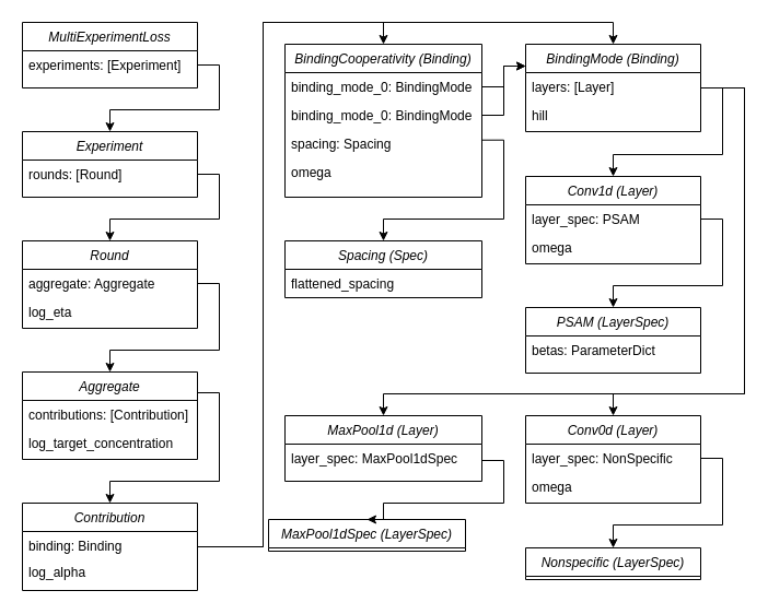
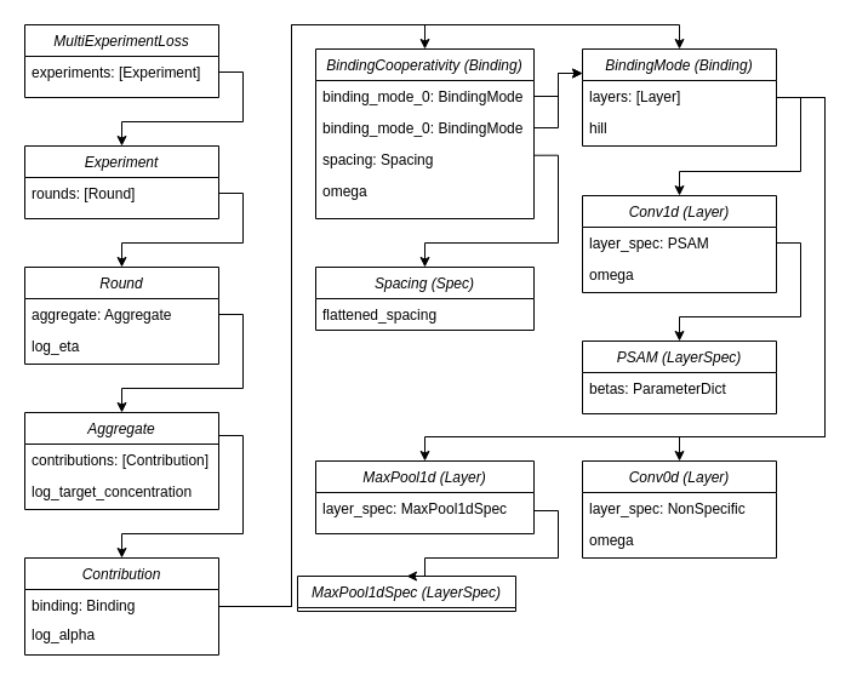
  <mxCell id="0" />
  <mxCell id="1" parent="0" />
  <mxCell id="2" value="MultiExperimentLoss" style="swimlane;fontStyle=2;align=center;verticalAlign=top;childLayout=stackLayout;horizontal=1;startSize=26;horizontalStack=0;resizeParent=1;resizeLast=0;collapsible=1;marginBottom=0;rounded=0;shadow=0;strokeWidth=1;" parent="1" vertex="1"><mxGeometry x="20" y="20" width="160" height="60" as="geometry"><mxRectangle x="230" y="140" width="160" height="26" as="alternateBounds" /></mxGeometry></mxCell>
  <mxCell id="3" value="experiments: [Experiment]" style="text;align=left;verticalAlign=top;spacingLeft=4;spacingRight=4;overflow=hidden;rotatable=0;points=[[0,0.5],[1,0.5]];portConstraint=eastwest;rounded=0;shadow=0;html=0;" parent="2" vertex="1"><mxGeometry y="26" width="160" height="26" as="geometry" /></mxCell>
  <mxCell id="4" value="Experiment" style="swimlane;fontStyle=2;align=center;verticalAlign=top;childLayout=stackLayout;horizontal=1;startSize=26;horizontalStack=0;resizeParent=1;resizeLast=0;collapsible=1;marginBottom=0;rounded=0;shadow=0;strokeWidth=1;" parent="1" vertex="1"><mxGeometry x="20" y="120" width="160" height="60" as="geometry"><mxRectangle x="230" y="140" width="160" height="26" as="alternateBounds" /></mxGeometry></mxCell>
  <mxCell id="5" value="rounds: [Round]" style="text;align=left;verticalAlign=top;spacingLeft=4;spacingRight=4;overflow=hidden;rotatable=0;points=[[0,0.5],[1,0.5]];portConstraint=eastwest;rounded=0;shadow=0;html=0;" parent="4" vertex="1"><mxGeometry y="26" width="160" height="26" as="geometry" /></mxCell>
  <mxCell id="6" style="edgeStyle=orthogonalEdgeStyle;rounded=0;orthogonalLoop=1;jettySize=auto;html=1;exitX=1;exitY=0.5;exitDx=0;exitDy=0;entryX=0.5;entryY=0;entryDx=0;entryDy=0;" parent="1" source="3" target="4" edge="1"><mxGeometry relative="1" as="geometry"><mxPoint x="260" y="59" as="targetPoint" /><Array as="points"><mxPoint x="200" y="59" /><mxPoint x="200" y="100" /><mxPoint x="100" y="100" /></Array></mxGeometry></mxCell>
  <mxCell id="7" value="Round" style="swimlane;fontStyle=2;align=center;verticalAlign=top;childLayout=stackLayout;horizontal=1;startSize=26;horizontalStack=0;resizeParent=1;resizeLast=0;collapsible=1;marginBottom=0;rounded=0;shadow=0;strokeWidth=1;" parent="1" vertex="1"><mxGeometry x="20" y="220" width="160" height="80" as="geometry"><mxRectangle x="230" y="140" width="160" height="26" as="alternateBounds" /></mxGeometry></mxCell>
  <mxCell id="8" value="aggregate: Aggregate" style="text;align=left;verticalAlign=top;spacingLeft=4;spacingRight=4;overflow=hidden;rotatable=0;points=[[0,0.5],[1,0.5]];portConstraint=eastwest;rounded=0;shadow=0;html=0;" parent="7" vertex="1"><mxGeometry y="26" width="160" height="26" as="geometry" /></mxCell>
  <mxCell id="9" value="log_eta" style="text;align=left;verticalAlign=top;spacingLeft=4;spacingRight=4;overflow=hidden;rotatable=0;points=[[0,0.5],[1,0.5]];portConstraint=eastwest;rounded=0;shadow=0;html=0;" parent="7" vertex="1"><mxGeometry y="52" width="160" height="26" as="geometry" /></mxCell>
  <mxCell id="10" style="edgeStyle=orthogonalEdgeStyle;rounded=0;orthogonalLoop=1;jettySize=auto;html=1;exitX=1;exitY=0.5;exitDx=0;exitDy=0;entryX=0.5;entryY=0;entryDx=0;entryDy=0;" parent="1" source="5" target="7" edge="1"><mxGeometry relative="1" as="geometry"><mxPoint x="240" y="199" as="targetPoint" /><Array as="points"><mxPoint x="200" y="159" /><mxPoint x="200" y="200" /><mxPoint x="100" y="200" /></Array></mxGeometry></mxCell>
  <mxCell id="11" value="Aggregate" style="swimlane;fontStyle=2;align=center;verticalAlign=top;childLayout=stackLayout;horizontal=1;startSize=26;horizontalStack=0;resizeParent=1;resizeLast=0;collapsible=1;marginBottom=0;rounded=0;shadow=0;strokeWidth=1;" parent="1" vertex="1"><mxGeometry x="20" y="340" width="160" height="80" as="geometry"><mxRectangle x="230" y="140" width="160" height="26" as="alternateBounds" /></mxGeometry></mxCell>
  <mxCell id="12" value="contributions: [Contribution]" style="text;align=left;verticalAlign=top;spacingLeft=4;spacingRight=4;overflow=hidden;rotatable=0;points=[[0,0.5],[1,0.5]];portConstraint=eastwest;rounded=0;shadow=0;html=0;" parent="11" vertex="1"><mxGeometry y="26" width="160" height="26" as="geometry" /></mxCell>
  <mxCell id="13" value="log_target_concentration" style="text;align=left;verticalAlign=top;spacingLeft=4;spacingRight=4;overflow=hidden;rotatable=0;points=[[0,0.5],[1,0.5]];portConstraint=eastwest;rounded=0;shadow=0;html=0;" parent="11" vertex="1"><mxGeometry y="52" width="160" height="26" as="geometry" /></mxCell>
  <mxCell id="14" style="edgeStyle=orthogonalEdgeStyle;rounded=0;orthogonalLoop=1;jettySize=auto;html=1;exitX=1;exitY=0.5;exitDx=0;exitDy=0;entryX=0.5;entryY=0;entryDx=0;entryDy=0;" parent="1" source="8" target="11" edge="1"><mxGeometry relative="1" as="geometry"><mxPoint x="240" y="299" as="targetPoint" /><Array as="points"><mxPoint x="200" y="259" /><mxPoint x="200" y="320" /><mxPoint x="100" y="320" /></Array></mxGeometry></mxCell>
  <mxCell id="15" value="Contribution" style="swimlane;fontStyle=2;align=center;verticalAlign=top;childLayout=stackLayout;horizontal=1;startSize=26;horizontalStack=0;resizeParent=1;resizeLast=0;collapsible=1;marginBottom=0;rounded=0;shadow=0;strokeWidth=1;" parent="1" vertex="1"><mxGeometry x="20" y="460" width="160" height="80" as="geometry"><mxRectangle x="230" y="140" width="160" height="26" as="alternateBounds" /></mxGeometry></mxCell>
  <mxCell id="16" value="binding: Binding&#10;" style="text;align=left;verticalAlign=top;spacingLeft=4;spacingRight=4;overflow=hidden;rotatable=0;points=[[0,0.5],[1,0.5]];portConstraint=eastwest;rounded=0;shadow=0;html=0;" parent="15" vertex="1"><mxGeometry y="26" width="160" height="24" as="geometry" /></mxCell>
  <mxCell id="17" value="log_alpha" style="text;align=left;verticalAlign=top;spacingLeft=4;spacingRight=4;overflow=hidden;rotatable=0;points=[[0,0.5],[1,0.5]];portConstraint=eastwest;rounded=0;shadow=0;html=0;" parent="15" vertex="1"><mxGeometry y="50" width="160" height="30" as="geometry" /></mxCell>
  <mxCell id="18" style="edgeStyle=orthogonalEdgeStyle;rounded=0;orthogonalLoop=1;jettySize=auto;html=1;exitX=1;exitY=0.5;exitDx=0;exitDy=0;entryX=0.5;entryY=0;entryDx=0;entryDy=0;" parent="1" source="12" target="15" edge="1"><mxGeometry relative="1" as="geometry"><mxPoint x="520" y="59" as="targetPoint" /><Array as="points"><mxPoint x="180" y="359" /><mxPoint x="200" y="359" /><mxPoint x="200" y="440" /><mxPoint x="100" y="440" /></Array></mxGeometry></mxCell>
  <mxCell id="19" value="BindingMode (Binding)" style="swimlane;fontStyle=2;align=center;verticalAlign=top;childLayout=stackLayout;horizontal=1;startSize=26;horizontalStack=0;resizeParent=1;resizeLast=0;collapsible=1;marginBottom=0;rounded=0;shadow=0;strokeWidth=1;" parent="1" vertex="1"><mxGeometry x="480" y="40" width="160" height="80" as="geometry"><mxRectangle x="230" y="140" width="160" height="26" as="alternateBounds" /></mxGeometry></mxCell>
  <mxCell id="20" value="layers: [Layer] " style="text;align=left;verticalAlign=top;spacingLeft=4;spacingRight=4;overflow=hidden;rotatable=0;points=[[0,0.5],[1,0.5]];portConstraint=eastwest;rounded=0;shadow=0;html=0;" parent="19" vertex="1"><mxGeometry y="26" width="160" height="26" as="geometry" /></mxCell>
  <mxCell id="21" value="hill" style="text;align=left;verticalAlign=top;spacingLeft=4;spacingRight=4;overflow=hidden;rotatable=0;points=[[0,0.5],[1,0.5]];portConstraint=eastwest;rounded=0;shadow=0;html=0;" parent="19" vertex="1"><mxGeometry y="52" width="160" height="26" as="geometry" /></mxCell>
  <mxCell id="22" style="edgeStyle=orthogonalEdgeStyle;rounded=0;orthogonalLoop=1;jettySize=auto;html=1;exitX=1;exitY=0.5;exitDx=0;exitDy=0;entryX=0.5;entryY=0;entryDx=0;entryDy=0;" parent="1" source="16" target="19" edge="1"><mxGeometry relative="1" as="geometry"><mxPoint x="520" y="159" as="targetPoint" /><Array as="points"><mxPoint x="180" y="500" /><mxPoint x="240" y="500" /><mxPoint x="240" y="20" /><mxPoint x="560" y="20" /></Array></mxGeometry></mxCell>
  <mxCell id="23" value="Conv1d (Layer)" style="swimlane;fontStyle=2;align=center;verticalAlign=top;childLayout=stackLayout;horizontal=1;startSize=26;horizontalStack=0;resizeParent=1;resizeLast=0;collapsible=1;marginBottom=0;rounded=0;shadow=0;strokeWidth=1;" parent="1" vertex="1"><mxGeometry x="480" y="161" width="160" height="80" as="geometry"><mxRectangle x="230" y="140" width="160" height="26" as="alternateBounds" /></mxGeometry></mxCell>
  <mxCell id="24" value="layer_spec: PSAM" style="text;align=left;verticalAlign=top;spacingLeft=4;spacingRight=4;overflow=hidden;rotatable=0;points=[[0,0.5],[1,0.5]];portConstraint=eastwest;rounded=0;shadow=0;html=0;" parent="23" vertex="1"><mxGeometry y="26" width="160" height="26" as="geometry" /></mxCell>
  <mxCell id="25" value="omega" style="text;align=left;verticalAlign=top;spacingLeft=4;spacingRight=4;overflow=hidden;rotatable=0;points=[[0,0.5],[1,0.5]];portConstraint=eastwest;rounded=0;shadow=0;html=0;" parent="23" vertex="1"><mxGeometry y="52" width="160" height="26" as="geometry" /></mxCell>
  <mxCell id="26" style="edgeStyle=orthogonalEdgeStyle;rounded=0;orthogonalLoop=1;jettySize=auto;html=1;entryX=0.5;entryY=0;entryDx=0;entryDy=0;" parent="1" source="20" target="23" edge="1"><mxGeometry relative="1" as="geometry"><mxPoint x="540" y="280" as="targetPoint" /><Array as="points"><mxPoint x="660" y="80" /><mxPoint x="660" y="141" /><mxPoint x="560" y="141" /></Array><mxPoint x="660" y="80" as="sourcePoint" /></mxGeometry></mxCell>
  <mxCell id="27" style="edgeStyle=orthogonalEdgeStyle;rounded=0;orthogonalLoop=1;jettySize=auto;html=1;entryX=0.5;entryY=0;entryDx=0;entryDy=0;" edge="1" parent="1" target="28"><mxGeometry relative="1" as="geometry"><mxPoint x="350" y="50" as="targetPoint" /><Array as="points"><mxPoint x="240" y="500" /><mxPoint x="240" y="20" /><mxPoint x="350" y="20" /></Array><mxPoint x="180" y="500" as="sourcePoint" /></mxGeometry></mxCell>
  <mxCell id="28" value="BindingCooperativity (Binding)" style="swimlane;fontStyle=2;align=center;verticalAlign=top;childLayout=stackLayout;horizontal=1;startSize=26;horizontalStack=0;resizeParent=1;resizeLast=0;collapsible=1;marginBottom=0;rounded=0;shadow=0;strokeWidth=1;" vertex="1" parent="1"><mxGeometry x="260" y="40" width="180" height="140" as="geometry"><mxRectangle x="230" y="140" width="160" height="26" as="alternateBounds" /></mxGeometry></mxCell>
  <mxCell id="29" value="binding_mode_0: BindingMode " style="text;align=left;verticalAlign=top;spacingLeft=4;spacingRight=4;overflow=hidden;rotatable=0;points=[[0,0.5],[1,0.5]];portConstraint=eastwest;rounded=0;shadow=0;html=0;" vertex="1" parent="28"><mxGeometry y="26" width="180" height="26" as="geometry" /></mxCell>
  <mxCell id="30" value="binding_mode_0: BindingMode " style="text;align=left;verticalAlign=top;spacingLeft=4;spacingRight=4;overflow=hidden;rotatable=0;points=[[0,0.5],[1,0.5]];portConstraint=eastwest;rounded=0;shadow=0;html=0;" vertex="1" parent="28"><mxGeometry y="52" width="180" height="26" as="geometry" /></mxCell>
  <mxCell id="31" value="spacing: Spacing " style="text;align=left;verticalAlign=top;spacingLeft=4;spacingRight=4;overflow=hidden;rotatable=0;points=[[0,0.5],[1,0.5]];portConstraint=eastwest;rounded=0;shadow=0;html=0;" vertex="1" parent="28"><mxGeometry y="78" width="180" height="26" as="geometry" /></mxCell>
  <mxCell id="32" value="omega" style="text;align=left;verticalAlign=top;spacingLeft=4;spacingRight=4;overflow=hidden;rotatable=0;points=[[0,0.5],[1,0.5]];portConstraint=eastwest;rounded=0;shadow=0;html=0;" vertex="1" parent="28"><mxGeometry y="104" width="180" height="36" as="geometry" /></mxCell>
  <mxCell id="33" value="PSAM (LayerSpec)" style="swimlane;fontStyle=2;align=center;verticalAlign=top;childLayout=stackLayout;horizontal=1;startSize=26;horizontalStack=0;resizeParent=1;resizeLast=0;collapsible=1;marginBottom=0;rounded=0;shadow=0;strokeWidth=1;" vertex="1" parent="1"><mxGeometry x="480" y="281" width="160" height="60" as="geometry"><mxRectangle x="230" y="140" width="160" height="26" as="alternateBounds" /></mxGeometry></mxCell>
  <mxCell id="34" value="betas: ParameterDict" style="text;align=left;verticalAlign=top;spacingLeft=4;spacingRight=4;overflow=hidden;rotatable=0;points=[[0,0.5],[1,0.5]];portConstraint=eastwest;rounded=0;shadow=0;html=0;" vertex="1" parent="33"><mxGeometry y="26" width="160" height="34" as="geometry" /></mxCell>
  <mxCell id="35" style="edgeStyle=orthogonalEdgeStyle;rounded=0;orthogonalLoop=1;jettySize=auto;html=1;entryX=0.5;entryY=0;entryDx=0;entryDy=0;" edge="1" parent="1" source="24" target="33"><mxGeometry relative="1" as="geometry"><mxPoint x="570" y="171" as="targetPoint" /><Array as="points"><mxPoint x="660" y="200" /><mxPoint x="660" y="261" /><mxPoint x="560" y="261" /></Array><mxPoint x="650" y="90" as="sourcePoint" /></mxGeometry></mxCell>
  <mxCell id="36" value="Conv0d (Layer)" style="swimlane;fontStyle=2;align=center;verticalAlign=top;childLayout=stackLayout;horizontal=1;startSize=26;horizontalStack=0;resizeParent=1;resizeLast=0;collapsible=1;marginBottom=0;rounded=0;shadow=0;strokeWidth=1;" vertex="1" parent="1"><mxGeometry x="480" y="380" width="160" height="80" as="geometry"><mxRectangle x="230" y="140" width="160" height="26" as="alternateBounds" /></mxGeometry></mxCell>
  <mxCell id="37" value="layer_spec: NonSpecific" style="text;align=left;verticalAlign=top;spacingLeft=4;spacingRight=4;overflow=hidden;rotatable=0;points=[[0,0.5],[1,0.5]];portConstraint=eastwest;rounded=0;shadow=0;html=0;" vertex="1" parent="36"><mxGeometry y="26" width="160" height="26" as="geometry" /></mxCell>
  <mxCell id="38" value="omega" style="text;align=left;verticalAlign=top;spacingLeft=4;spacingRight=4;overflow=hidden;rotatable=0;points=[[0,0.5],[1,0.5]];portConstraint=eastwest;rounded=0;shadow=0;html=0;" vertex="1" parent="36"><mxGeometry y="52" width="160" height="26" as="geometry" /></mxCell>
  <mxCell id="39" style="edgeStyle=orthogonalEdgeStyle;rounded=0;orthogonalLoop=1;jettySize=auto;html=1;entryX=0.5;entryY=0;entryDx=0;entryDy=0;exitX=1;exitY=0.5;exitDx=0;exitDy=0;" edge="1" parent="1" target="36" source="20"><mxGeometry relative="1" as="geometry"><mxPoint x="540" y="481" as="targetPoint" /><Array as="points"><mxPoint x="680" y="80" /><mxPoint x="680" y="360" /><mxPoint x="560" y="360" /></Array><mxPoint x="690" y="100" as="sourcePoint" /></mxGeometry></mxCell>
- <mxCell id="40" value="Nonspecific (LayerSpec)" style="swimlane;fontStyle=2;align=center;verticalAlign=top;childLayout=stackLayout;horizontal=1;startSize=26;horizontalStack=0;resizeParent=1;resizeLast=0;collapsible=1;marginBottom=0;rounded=0;shadow=0;strokeWidth=1;" vertex="1" parent="1"><mxGeometry x="480" y="501" width="160" height="29" as="geometry"><mxRectangle x="230" y="140" width="160" height="26" as="alternateBounds" /></mxGeometry></mxCell>
  <mxCell id="41" style="edgeStyle=orthogonalEdgeStyle;rounded=0;orthogonalLoop=1;jettySize=auto;html=1;exitX=1;exitY=0.5;exitDx=0;exitDy=0;entryX=0;entryY=0.25;entryDx=0;entryDy=0;" edge="1" parent="1" source="29" target="19"><mxGeometry relative="1" as="geometry" /></mxCell>
  <mxCell id="42" style="edgeStyle=orthogonalEdgeStyle;rounded=0;orthogonalLoop=1;jettySize=auto;html=1;exitX=1;exitY=0.5;exitDx=0;exitDy=0;entryX=0;entryY=0.25;entryDx=0;entryDy=0;" edge="1" parent="1" source="30" target="19"><mxGeometry relative="1" as="geometry" /></mxCell>
  <mxCell id="43" value="Spacing (Spec)" style="swimlane;fontStyle=2;align=center;verticalAlign=top;childLayout=stackLayout;horizontal=1;startSize=26;horizontalStack=0;resizeParent=1;resizeLast=0;collapsible=1;marginBottom=0;rounded=0;shadow=0;strokeWidth=1;" vertex="1" parent="1"><mxGeometry x="260" y="220" width="180" height="52" as="geometry"><mxRectangle x="230" y="140" width="160" height="26" as="alternateBounds" /></mxGeometry></mxCell>
  <mxCell id="44" value="flattened_spacing" style="text;align=left;verticalAlign=top;spacingLeft=4;spacingRight=4;overflow=hidden;rotatable=0;points=[[0,0.5],[1,0.5]];portConstraint=eastwest;rounded=0;shadow=0;html=0;" vertex="1" parent="43"><mxGeometry y="26" width="180" height="26" as="geometry" /></mxCell>
  <mxCell id="45" style="edgeStyle=orthogonalEdgeStyle;rounded=0;orthogonalLoop=1;jettySize=auto;html=1;entryX=0.5;entryY=0;entryDx=0;entryDy=0;exitX=0.997;exitY=0.374;exitDx=0;exitDy=0;exitPerimeter=0;" edge="1" parent="1" source="31" target="43"><mxGeometry relative="1" as="geometry"><Array as="points"><mxPoint x="460" y="128" /><mxPoint x="460" y="200" /><mxPoint x="350" y="200" /></Array></mxGeometry></mxCell>
  <mxCell id="46" value="MaxPool1d (Layer)" style="swimlane;fontStyle=2;align=center;verticalAlign=top;childLayout=stackLayout;horizontal=1;startSize=26;horizontalStack=0;resizeParent=1;resizeLast=0;collapsible=1;marginBottom=0;rounded=0;shadow=0;strokeWidth=1;" vertex="1" parent="1"><mxGeometry x="260" y="380" width="180" height="60" as="geometry"><mxRectangle x="230" y="140" width="160" height="26" as="alternateBounds" /></mxGeometry></mxCell>
  <mxCell id="47" value="layer_spec: MaxPool1dSpec" style="text;align=left;verticalAlign=top;spacingLeft=4;spacingRight=4;overflow=hidden;rotatable=0;points=[[0,0.5],[1,0.5]];portConstraint=eastwest;rounded=0;shadow=0;html=0;" vertex="1" parent="46"><mxGeometry y="26" width="180" height="26" as="geometry" /></mxCell>
  <mxCell id="48" value="MaxPool1dSpec (LayerSpec)" style="swimlane;fontStyle=2;align=center;verticalAlign=top;childLayout=stackLayout;horizontal=1;startSize=26;horizontalStack=0;resizeParent=1;resizeLast=0;collapsible=1;marginBottom=0;rounded=0;shadow=0;strokeWidth=1;" vertex="1" parent="1"><mxGeometry x="245" y="475" width="180" height="29" as="geometry"><mxRectangle x="230" y="140" width="160" height="26" as="alternateBounds" /></mxGeometry></mxCell>
  <mxCell id="49" style="edgeStyle=orthogonalEdgeStyle;rounded=0;orthogonalLoop=1;jettySize=auto;html=1;entryX=0.5;entryY=0;entryDx=0;entryDy=0;" edge="1" parent="1" target="48"><mxGeometry relative="1" as="geometry"><mxPoint x="350" y="391" as="targetPoint" /><Array as="points"><mxPoint x="460" y="421" /><mxPoint x="460" y="460" /><mxPoint x="350" y="460" /></Array><mxPoint x="440" y="421" as="sourcePoint" /></mxGeometry></mxCell>
  <mxCell id="50" style="edgeStyle=orthogonalEdgeStyle;rounded=0;orthogonalLoop=1;jettySize=auto;html=1;entryX=0.5;entryY=0;entryDx=0;entryDy=0;" edge="1" parent="1" target="46"><mxGeometry relative="1" as="geometry"><mxPoint x="570" y="390" as="targetPoint" /><Array as="points"><mxPoint x="680" y="80" /><mxPoint x="680" y="360" /><mxPoint x="350" y="360" /></Array><mxPoint x="640" y="80" as="sourcePoint" /></mxGeometry></mxCell>
- <mxCell id="51" style="edgeStyle=orthogonalEdgeStyle;rounded=0;orthogonalLoop=1;jettySize=auto;html=1;exitX=1;exitY=0.5;exitDx=0;exitDy=0;entryX=0.5;entryY=0;entryDx=0;entryDy=0;" edge="1" parent="1" source="37" target="40"><mxGeometry relative="1" as="geometry"><Array as="points"><mxPoint x="660" y="419" /><mxPoint x="660" y="480" /><mxPoint x="560" y="480" /></Array></mxGeometry></mxCell>
